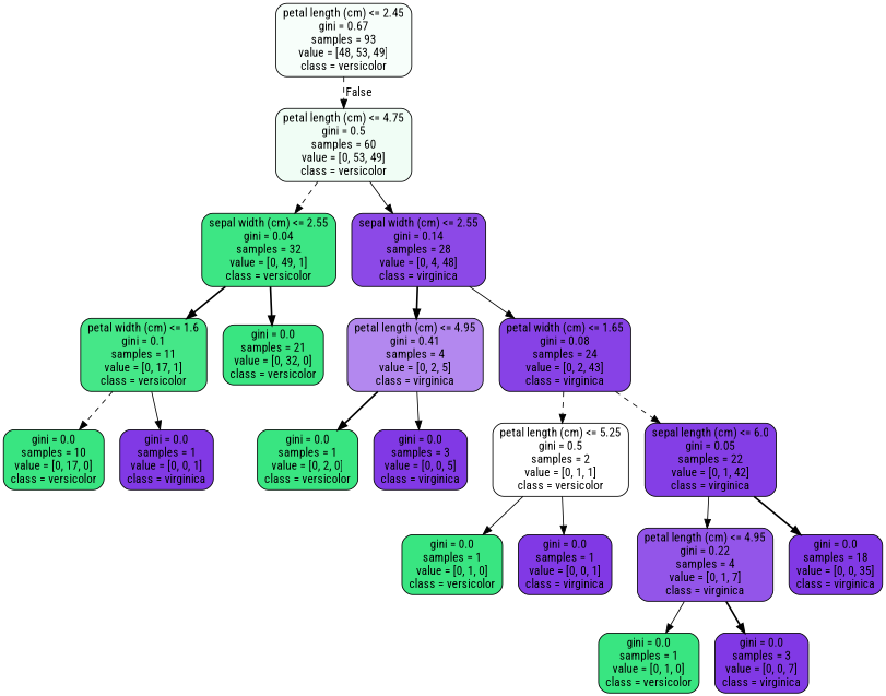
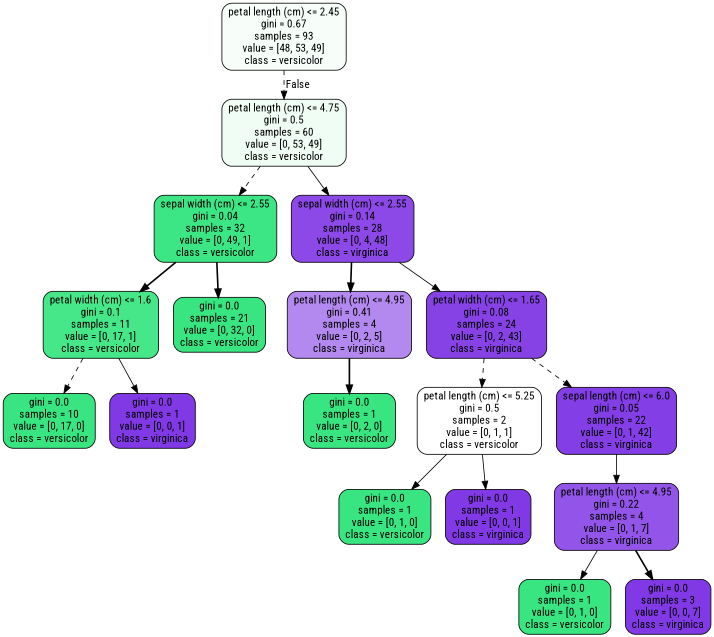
  digraph {
    fontname="Roboto Condensed"
    node [color=black fillcolor="#39e581" fontname="Roboto Condensed" shape=box style="filled, rounded"]
    edge [fontname="Roboto Condensed" style=solid]
    n1 [fillcolor="#f7fefa" label="petal length (cm) <= 2.45\ngini = 0.67\nsamples = 93\nvalue = [48, 53, 49]\nclass = versicolor"]
    n2 [fillcolor="#f0fdf5" label="petal length (cm) <= 4.75\ngini = 0.5\nsamples = 60\nvalue = [0, 53, 49]\nclass = versicolor"]
    n3 [fillcolor="#3de684" label="sepal width (cm) <= 2.55\ngini = 0.04\nsamples = 32\nvalue = [0, 49, 1]\nclass = versicolor"]
    n4 [fillcolor="#8c49e7" label="sepal width (cm) <= 2.55\ngini = 0.14\nsamples = 28\nvalue = [0, 4, 48]\nclass = virginica"]
    n5 [fillcolor="#45e788" label="petal width (cm) <= 1.6\ngini = 0.1\nsamples = 11\nvalue = [0, 17, 1]\nclass = versicolor"]
    n6 [label="gini = 0.0\nsamples = 21\nvalue = [0, 32, 0]\nclass = versicolor"]
    n7 [fillcolor="#b388ef" label="petal length (cm) <= 4.95\ngini = 0.41\nsamples = 4\nvalue = [0, 2, 5]\nclass = virginica"]
    n8 [fillcolor="#8742e6" label="petal width (cm) <= 1.65\ngini = 0.08\nsamples = 24\nvalue = [0, 2, 43]\nclass = virginica"]
    n9 [label="gini = 0.0\nsamples = 10\nvalue = [0, 17, 0]\nclass = versicolor"]
    n10 [fillcolor="#8139e5" label="gini = 0.0\nsamples = 1\nvalue = [0, 0, 1]\nclass = virginica"]
    n11 [label="gini = 0.0\nsamples = 1\nvalue = [0, 2, 0]\nclass = versicolor"]
-   n12 [fillcolor="#8139e5" label="gini = 0.0\nsamples = 3\nvalue = [0, 0, 5]\nclass = virginica"]
    n13 [fillcolor="#ffffff" label="petal length (cm) <= 5.25\ngini = 0.5\nsamples = 2\nvalue = [0, 1, 1]\nclass = versicolor"]
    n14 [fillcolor="#843ee6" label="sepal length (cm) <= 6.0\ngini = 0.05\nsamples = 22\nvalue = [0, 1, 42]\nclass = virginica"]
    n15 [label="gini = 0.0\nsamples = 1\nvalue = [0, 1, 0]\nclass = versicolor"]
    n16 [fillcolor="#8139e5" label="gini = 0.0\nsamples = 1\nvalue = [0, 0, 1]\nclass = virginica"]
    n17 [fillcolor="#9355e9" label="petal length (cm) <= 4.95\ngini = 0.22\nsamples = 4\nvalue = [0, 1, 7]\nclass = virginica"]
-   n18 [fillcolor="#8139e5" label="gini = 0.0\nsamples = 18\nvalue = [0, 0, 35]\nclass = virginica"]
    n19 [label="gini = 0.0\nsamples = 1\nvalue = [0, 1, 0]\nclass = versicolor"]
    n20 [fillcolor="#8139e5" label="gini = 0.0\nsamples = 3\nvalue = [0, 0, 7]\nclass = virginica"]
    n1 -> n2 [headlabel=False labelangle=-45 labeldistance=2.5 style=dashed]
    n2 -> n3 [style=dashed]
    n2 -> n4
    n3 -> n5 [style=bold]
    n3 -> n6 [style=bold]
    n4 -> n7 [style=bold]
    n4 -> n8
    n5 -> n9 [style=dashed]
    n5 -> n10
    n7 -> n11 [style=bold]
-   n7 -> n12
    n8 -> n13 [style=dashed]
    n8 -> n14 [style=dashed]
    n13 -> n15
    n13 -> n16
    n14 -> n17
-   n14 -> n18 [style=bold]
    n17 -> n19
    n17 -> n20 [style=bold]
  }
